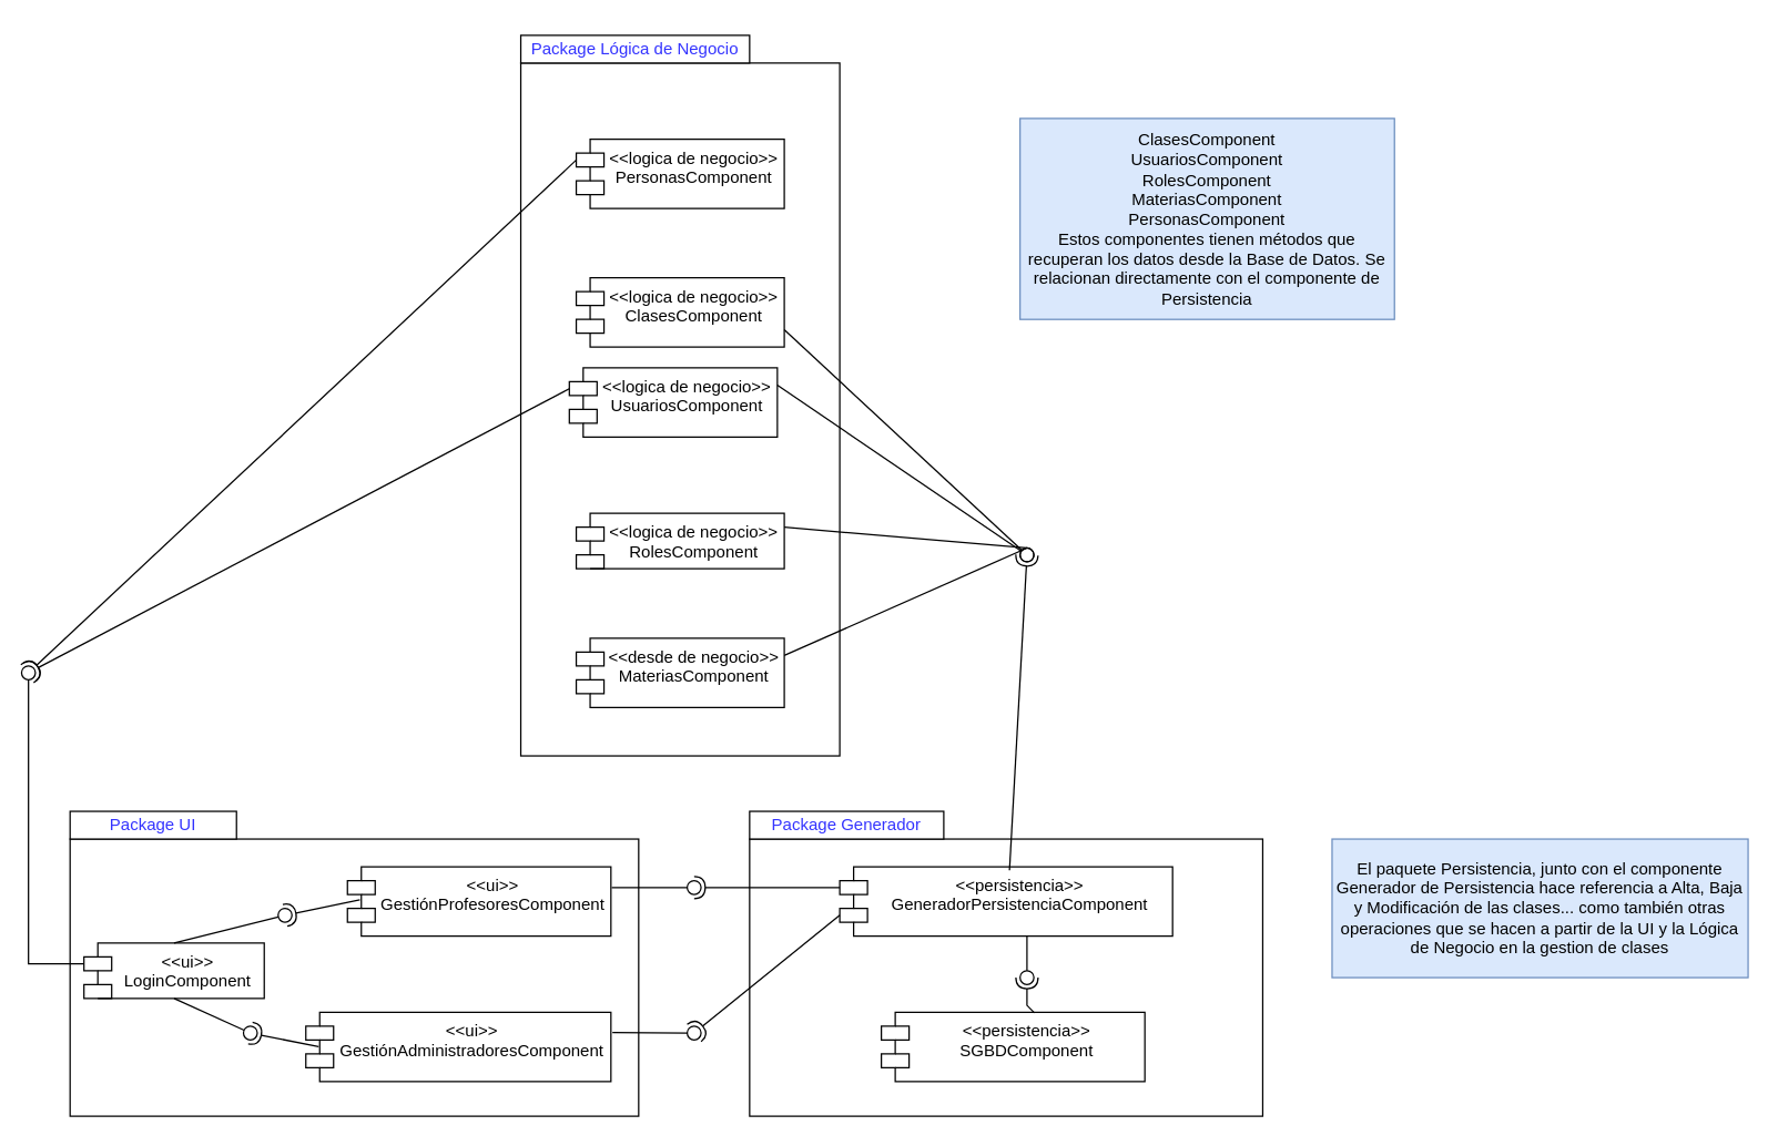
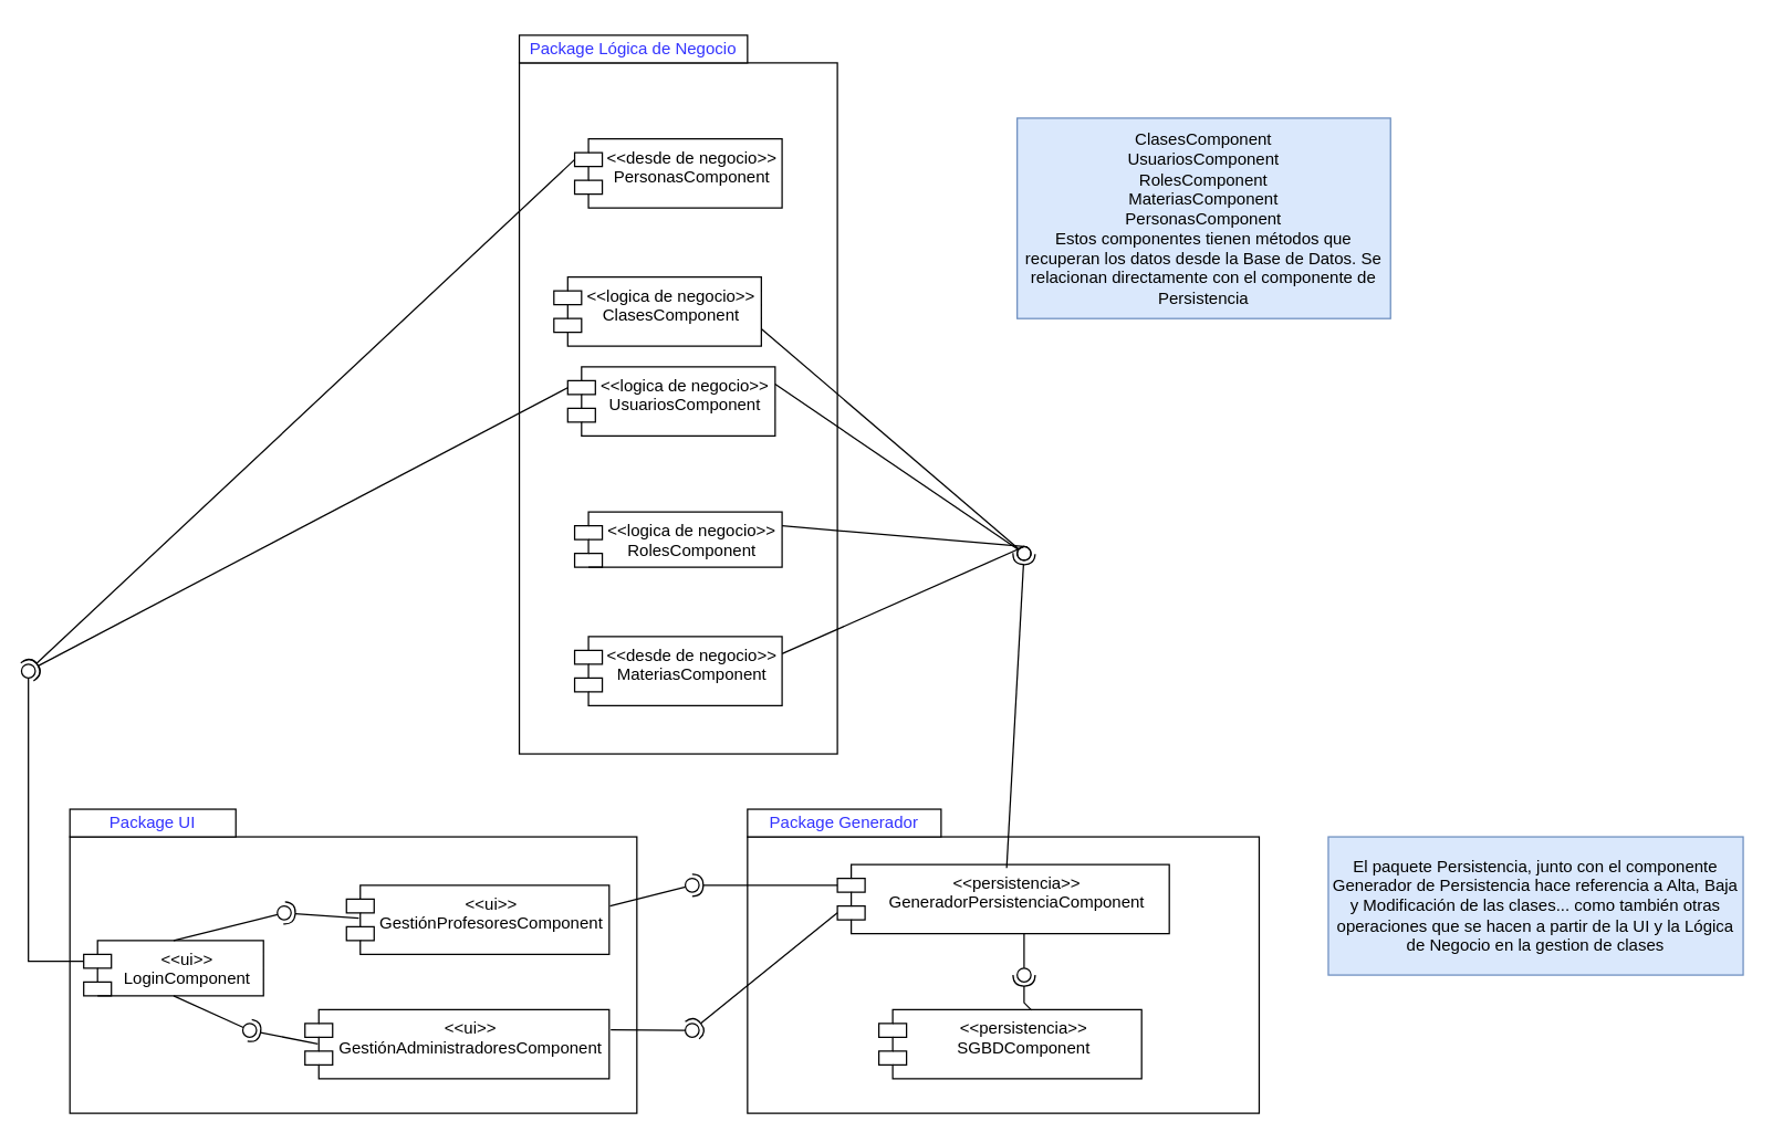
  <mxCell id="0" />
  <mxCell id="1" parent="0" />
  <mxCell id="2" value="" style="rounded=0;whiteSpace=wrap;html=1;" vertex="1" parent="1"><mxGeometry x="50" y="605" width="410" height="200" as="geometry" /></mxCell>
  <mxCell id="3" value="" style="rounded=0;whiteSpace=wrap;html=1;" vertex="1" parent="1"><mxGeometry x="50" y="585" width="120" height="20" as="geometry" /></mxCell>
  <mxCell id="4" value="" style="rounded=0;whiteSpace=wrap;html=1;" vertex="1" parent="1"><mxGeometry x="540" y="605" width="370" height="200" as="geometry" /></mxCell>
  <mxCell id="5" value="" style="rounded=0;whiteSpace=wrap;html=1;" vertex="1" parent="1"><mxGeometry x="540" y="585" width="140" height="20" as="geometry" /></mxCell>
  <mxCell id="6" value="Package Generador" style="text;html=1;strokeColor=none;fillColor=none;align=center;verticalAlign=middle;whiteSpace=wrap;rounded=0;fontColor=#3333FF;" vertex="1" parent="1"><mxGeometry x="545" y="580" width="130" height="30" as="geometry" /></mxCell>
  <mxCell id="7" value="" style="rounded=0;whiteSpace=wrap;html=1;" vertex="1" parent="1"><mxGeometry x="375" y="45" width="230" height="500" as="geometry" /></mxCell>
  <mxCell id="8" value="" style="rounded=0;whiteSpace=wrap;html=1;" vertex="1" parent="1"><mxGeometry x="375" y="25" width="165" height="20" as="geometry" /></mxCell>
  <mxCell id="9" value="Package UI" style="text;html=1;strokeColor=none;fillColor=none;align=center;verticalAlign=middle;whiteSpace=wrap;rounded=0;fontColor=#3333FF;" vertex="1" parent="1"><mxGeometry x="70" y="580" width="80" height="30" as="geometry" /></mxCell>
  <mxCell id="10" value="&amp;lt;&amp;lt;persistencia&amp;gt;&amp;gt;&lt;br&gt;SGBDComponent" style="shape=module;align=left;spacingLeft=20;align=center;verticalAlign=top;whiteSpace=wrap;html=1;" vertex="1" parent="1"><mxGeometry x="635" y="730" width="190" height="50" as="geometry" /></mxCell>
  <mxCell id="11" value="&amp;lt;&amp;lt;persistencia&amp;gt;&amp;gt;&lt;br&gt;GeneradorPersistenciaComponent" style="shape=module;align=left;spacingLeft=20;align=center;verticalAlign=top;whiteSpace=wrap;html=1;" vertex="1" parent="1"><mxGeometry x="605" y="625" width="240" height="50" as="geometry" /></mxCell>
  <mxCell id="12" value="" style="rounded=0;orthogonalLoop=1;jettySize=auto;html=1;endArrow=halfCircle;endFill=0;endSize=6;strokeWidth=1;sketch=0;exitX=0.581;exitY=0.009;exitDx=0;exitDy=0;exitPerimeter=0;" edge="1" parent="1" source="10"><mxGeometry relative="1" as="geometry"><mxPoint x="775" y="740" as="sourcePoint" /><mxPoint x="740" y="705" as="targetPoint" /><Array as="points"><mxPoint x="740" y="725" /></Array></mxGeometry></mxCell>
  <mxCell id="13" value="" style="rounded=0;orthogonalLoop=1;jettySize=auto;html=1;endArrow=oval;endFill=0;sketch=0;sourcePerimeterSpacing=0;targetPerimeterSpacing=0;endSize=10;" edge="1" parent="1"><mxGeometry relative="1" as="geometry"><mxPoint x="740" y="675" as="sourcePoint" /><mxPoint x="740" y="705" as="targetPoint" /><Array as="points"><mxPoint x="740" y="675" /></Array></mxGeometry></mxCell>
  <mxCell id="14" value="" style="ellipse;whiteSpace=wrap;html=1;align=center;aspect=fixed;fillColor=none;strokeColor=none;resizable=0;perimeter=centerPerimeter;rotatable=0;allowArrows=0;points=[];outlineConnect=1;flipV=1;" vertex="1" parent="1"><mxGeometry x="675" width="10" height="10" as="geometry" y="685" /></mxCell>
  <mxCell id="15" value="&amp;lt;&amp;lt;ui&amp;gt;&amp;gt;&lt;br&gt;LoginComponent" style="shape=module;align=left;spacingLeft=20;align=center;verticalAlign=top;whiteSpace=wrap;html=1;" vertex="1" parent="1"><mxGeometry x="60" y="680" width="130" height="40" as="geometry" /></mxCell>
- <mxCell id="16" value="&amp;lt;&amp;lt;ui&amp;gt;&amp;gt;&lt;br&gt;GestiónProfesoresComponent" style="shape=module;align=left;spacingLeft=20;align=center;verticalAlign=top;whiteSpace=wrap;html=1;" vertex="1" parent="1"><mxGeometry x="250" y="625" width="190" height="50" as="geometry" /></mxCell>
+ <mxCell id="16" value="&amp;lt;&amp;lt;ui&amp;gt;&amp;gt;&lt;br&gt;GestiónProfesoresComponent" style="shape=module;align=left;spacingLeft=20;align=center;verticalAlign=top;whiteSpace=wrap;html=1;" vertex="1" parent="1"><mxGeometry x="250" y="640" width="190" height="50" as="geometry" /></mxCell>
  <mxCell id="17" value="&amp;lt;&amp;lt;ui&amp;gt;&amp;gt;&lt;br&gt;GestiónAdministradoresComponent" style="shape=module;align=left;spacingLeft=20;align=center;verticalAlign=top;whiteSpace=wrap;html=1;" vertex="1" parent="1"><mxGeometry x="220" y="730" width="220" height="50" as="geometry" /></mxCell>
  <mxCell id="18" value="Package Lógica de Negocio" style="text;html=1;strokeColor=none;fillColor=none;align=center;verticalAlign=middle;whiteSpace=wrap;rounded=0;fontColor=#3333FF;" vertex="1" parent="1"><mxGeometry x="380" y="20" width="155" height="30" as="geometry" /></mxCell>
  <mxCell id="19" value="" style="rounded=0;orthogonalLoop=1;jettySize=auto;html=1;endArrow=halfCircle;endFill=0;endSize=6;strokeWidth=1;sketch=0;exitX=0.047;exitY=0.478;exitDx=0;exitDy=0;exitPerimeter=0;" edge="1" target="21" parent="1" source="16"><mxGeometry relative="1" as="geometry"><mxPoint x="257.67" y="659.7" as="sourcePoint" /></mxGeometry></mxCell>
  <mxCell id="20" value="" style="rounded=0;orthogonalLoop=1;jettySize=auto;html=1;endArrow=oval;endFill=0;sketch=0;sourcePerimeterSpacing=0;targetPerimeterSpacing=0;endSize=10;exitX=0.5;exitY=0;exitDx=0;exitDy=0;entryX=1.084;entryY=0.527;entryDx=0;entryDy=0;entryPerimeter=0;" edge="1" target="21" parent="1" source="15"><mxGeometry relative="1" as="geometry"><mxPoint x="245" y="650" as="sourcePoint" /><mxPoint x="210" y="665" as="targetPoint" /></mxGeometry></mxCell>
  <mxCell id="21" value="" style="ellipse;whiteSpace=wrap;html=1;align=center;aspect=fixed;fillColor=none;strokeColor=none;resizable=0;perimeter=centerPerimeter;rotatable=0;allowArrows=0;points=[];outlineConnect=1;" vertex="1" parent="1"><mxGeometry x="200" y="655" width="10" height="10" as="geometry" /></mxCell>
  <mxCell id="22" value="" style="rounded=0;orthogonalLoop=1;jettySize=auto;html=1;endArrow=halfCircle;endFill=0;endSize=6;strokeWidth=1;sketch=0;exitX=0.042;exitY=0.497;exitDx=0;exitDy=0;exitPerimeter=0;" edge="1" parent="1" source="17"><mxGeometry relative="1" as="geometry"><mxPoint x="230.65" y="744.93" as="sourcePoint" /><mxPoint x="180" y="745" as="targetPoint" /></mxGeometry></mxCell>
  <mxCell id="23" value="" style="rounded=0;orthogonalLoop=1;jettySize=auto;html=1;endArrow=oval;endFill=0;sketch=0;sourcePerimeterSpacing=0;targetPerimeterSpacing=0;endSize=10;exitX=0.5;exitY=1;exitDx=0;exitDy=0;" edge="1" parent="1" source="15"><mxGeometry relative="1" as="geometry"><mxPoint x="250" y="755" as="sourcePoint" /><mxPoint x="180" y="745" as="targetPoint" /></mxGeometry></mxCell>
  <mxCell id="24" value="" style="ellipse;whiteSpace=wrap;html=1;align=center;aspect=fixed;fillColor=none;strokeColor=none;resizable=0;perimeter=centerPerimeter;rotatable=0;allowArrows=0;points=[];outlineConnect=1;" vertex="1" parent="1"><mxGeometry x="265" y="750" width="10" height="10" as="geometry" /></mxCell>
  <mxCell id="25" value="" style="rounded=0;orthogonalLoop=1;jettySize=auto;html=1;endArrow=halfCircle;endFill=0;endSize=6;strokeWidth=1;sketch=0;exitX=0;exitY=0;exitDx=0;exitDy=15;exitPerimeter=0;" edge="1" target="27" parent="1" source="11"><mxGeometry relative="1" as="geometry"><mxPoint x="520" y="640" as="sourcePoint" /></mxGeometry></mxCell>
  <mxCell id="26" value="" style="rounded=0;orthogonalLoop=1;jettySize=auto;html=1;endArrow=oval;endFill=0;sketch=0;sourcePerimeterSpacing=0;targetPerimeterSpacing=0;endSize=10;exitX=1.003;exitY=0.302;exitDx=0;exitDy=0;exitPerimeter=0;" edge="1" target="27" parent="1" source="16"><mxGeometry relative="1" as="geometry"><mxPoint x="480" y="640" as="sourcePoint" /></mxGeometry></mxCell>
  <mxCell id="27" value="" style="ellipse;whiteSpace=wrap;html=1;align=center;aspect=fixed;fillColor=none;strokeColor=none;resizable=0;perimeter=centerPerimeter;rotatable=0;allowArrows=0;points=[];outlineConnect=1;" vertex="1" parent="1"><mxGeometry x="495" y="635" width="10" height="10" as="geometry" /></mxCell>
  <mxCell id="28" value="" style="rounded=0;orthogonalLoop=1;jettySize=auto;html=1;endArrow=halfCircle;endFill=0;endSize=6;strokeWidth=1;sketch=0;exitX=0;exitY=0;exitDx=0;exitDy=35;exitPerimeter=0;" edge="1" target="30" parent="1" source="11"><mxGeometry relative="1" as="geometry"><mxPoint x="600" y="655" as="sourcePoint" /></mxGeometry></mxCell>
  <mxCell id="29" value="" style="rounded=0;orthogonalLoop=1;jettySize=auto;html=1;endArrow=oval;endFill=0;sketch=0;sourcePerimeterSpacing=0;targetPerimeterSpacing=0;endSize=10;exitX=1.005;exitY=0.293;exitDx=0;exitDy=0;exitPerimeter=0;" edge="1" target="30" parent="1" source="17"><mxGeometry relative="1" as="geometry"><mxPoint x="440" y="747.5" as="sourcePoint" /></mxGeometry></mxCell>
  <mxCell id="30" value="" style="ellipse;whiteSpace=wrap;html=1;align=center;aspect=fixed;fillColor=none;strokeColor=none;resizable=0;perimeter=centerPerimeter;rotatable=0;allowArrows=0;points=[];outlineConnect=1;" vertex="1" parent="1"><mxGeometry x="495" y="740" width="10" height="10" as="geometry" /></mxCell>
  <mxCell id="31" value="El paquete Persistencia, junto con el componente Generador de Persistencia hace referencia a Alta, Baja y Modificación de las clases... como también otras operaciones que se hacen a partir de la UI y la Lógica de Negocio en la gestion de clases" style="text;html=1;strokeColor=#6c8ebf;fillColor=#dae8fc;align=center;verticalAlign=middle;whiteSpace=wrap;rounded=0;" vertex="1" parent="1"><mxGeometry x="960" y="605" width="300" height="100" as="geometry" /></mxCell>
- <mxCell id="32" value="&amp;lt;&amp;lt;logica de negocio&amp;gt;&amp;gt;&lt;br&gt;ClasesComponent" style="shape=module;align=left;spacingLeft=20;align=center;verticalAlign=top;whiteSpace=wrap;html=1;" vertex="1" parent="1"><mxGeometry x="415" y="200" width="150" height="50" as="geometry" /></mxCell>
+ <mxCell id="32" value="&amp;lt;&amp;lt;logica de negocio&amp;gt;&amp;gt;&lt;br&gt;ClasesComponent" style="shape=module;align=left;spacingLeft=20;align=center;verticalAlign=top;whiteSpace=wrap;html=1;" vertex="1" parent="1"><mxGeometry x="400" y="200" width="150" height="50" as="geometry" /></mxCell>
  <mxCell id="33" value="" style="rounded=0;orthogonalLoop=1;jettySize=auto;html=1;endArrow=halfCircle;endFill=0;endSize=6;strokeWidth=1;sketch=0;exitX=0.51;exitY=0.052;exitDx=0;exitDy=0;exitPerimeter=0;" edge="1" target="35" parent="1" source="11"><mxGeometry relative="1" as="geometry"><mxPoint x="760" y="400" as="sourcePoint" /></mxGeometry></mxCell>
  <mxCell id="34" value="" style="rounded=0;orthogonalLoop=1;jettySize=auto;html=1;endArrow=oval;endFill=0;sketch=0;sourcePerimeterSpacing=0;targetPerimeterSpacing=0;endSize=10;exitX=1;exitY=0.75;exitDx=0;exitDy=0;" edge="1" target="35" parent="1" source="32"><mxGeometry relative="1" as="geometry"><mxPoint x="720" y="400" as="sourcePoint" /></mxGeometry></mxCell>
  <mxCell id="35" value="" style="ellipse;whiteSpace=wrap;html=1;align=center;aspect=fixed;fillColor=none;strokeColor=none;resizable=0;perimeter=centerPerimeter;rotatable=0;allowArrows=0;points=[];outlineConnect=1;" vertex="1" parent="1"><mxGeometry x="735" y="395" width="10" height="10" as="geometry" /></mxCell>
  <mxCell id="36" value="&amp;lt;&amp;lt;logica de negocio&amp;gt;&amp;gt;&lt;br&gt;UsuariosComponent" style="shape=module;align=left;spacingLeft=20;align=center;verticalAlign=top;whiteSpace=wrap;html=1;" vertex="1" parent="1"><mxGeometry x="410" y="265" width="150" height="50" as="geometry" /></mxCell>
  <mxCell id="37" value="" style="rounded=0;orthogonalLoop=1;jettySize=auto;html=1;endArrow=oval;endFill=0;sketch=0;sourcePerimeterSpacing=0;targetPerimeterSpacing=0;endSize=10;exitX=1;exitY=0.25;exitDx=0;exitDy=0;entryX=0.09;entryY=0.2;entryDx=0;entryDy=0;entryPerimeter=0;" edge="1" parent="1" source="36" target="35"><mxGeometry relative="1" as="geometry"><mxPoint x="645" y="405" as="sourcePoint" /><mxPoint x="740" y="472" as="targetPoint" /></mxGeometry></mxCell>
  <mxCell id="38" value="&amp;lt;&amp;lt;logica de negocio&amp;gt;&amp;gt;&lt;br&gt;RolesComponent" style="shape=module;align=left;spacingLeft=20;align=center;verticalAlign=top;whiteSpace=wrap;html=1;" vertex="1" parent="1"><mxGeometry x="415" y="370" width="150" height="40" as="geometry" /></mxCell>
  <mxCell id="39" value="&amp;lt;&amp;lt;desde de negocio&amp;gt;&amp;gt;&lt;br&gt;MateriasComponent" style="shape=module;align=left;spacingLeft=20;align=center;verticalAlign=top;whiteSpace=wrap;html=1;" vertex="1" parent="1"><mxGeometry x="415" y="460" width="150" height="50" as="geometry" /></mxCell>
  <mxCell id="40" value="" style="endArrow=none;html=1;rounded=0;exitX=1;exitY=0.25;exitDx=0;exitDy=0;" edge="1" parent="1" source="38"><mxGeometry width="50" height="50" relative="1" as="geometry"><mxPoint x="530" y="365" as="sourcePoint" /><mxPoint x="740" y="395" as="targetPoint" /></mxGeometry></mxCell>
  <mxCell id="41" value="" style="endArrow=none;html=1;rounded=0;exitX=1;exitY=0.25;exitDx=0;exitDy=0;" edge="1" parent="1" source="39"><mxGeometry width="50" height="50" relative="1" as="geometry"><mxPoint x="530" y="365" as="sourcePoint" /><mxPoint x="740" y="395" as="targetPoint" /></mxGeometry></mxCell>
  <mxCell id="42" value="" style="rounded=0;orthogonalLoop=1;jettySize=auto;html=1;endArrow=halfCircle;endFill=0;endSize=6;strokeWidth=1;sketch=0;exitX=0;exitY=0;exitDx=0;exitDy=15;exitPerimeter=0;" edge="1" parent="1" source="36"><mxGeometry relative="1" as="geometry"><mxPoint x="430" y="540" as="sourcePoint" /><mxPoint x="20" y="485" as="targetPoint" /></mxGeometry></mxCell>
  <mxCell id="43" value="" style="rounded=0;orthogonalLoop=1;jettySize=auto;html=1;endArrow=oval;endFill=0;sketch=0;sourcePerimeterSpacing=0;targetPerimeterSpacing=0;endSize=10;exitX=0;exitY=0;exitDx=0;exitDy=15;exitPerimeter=0;" edge="1" parent="1" source="15"><mxGeometry relative="1" as="geometry"><mxPoint x="390" y="540" as="sourcePoint" /><mxPoint x="20" y="485" as="targetPoint" /><Array as="points"><mxPoint x="20" y="695" /></Array></mxGeometry></mxCell>
  <mxCell id="44" value="" style="ellipse;whiteSpace=wrap;html=1;align=center;aspect=fixed;fillColor=none;strokeColor=none;resizable=0;perimeter=centerPerimeter;rotatable=0;allowArrows=0;points=[];outlineConnect=1;" vertex="1" parent="1"><mxGeometry x="405" y="535" width="10" height="10" as="geometry" /></mxCell>
  <mxCell id="45" value="ClasesComponent&lt;br&gt;UsuariosComponent&lt;br&gt;RolesComponent&lt;br&gt;MateriasComponent&lt;br&gt;PersonasComponent&lt;br&gt;Estos componentes tienen métodos que recuperan los datos desde la Base de Datos. Se relacionan directamente con el componente de Persistencia" style="text;html=1;strokeColor=#6c8ebf;fillColor=#dae8fc;align=center;verticalAlign=middle;whiteSpace=wrap;rounded=0;" vertex="1" parent="1"><mxGeometry x="735" y="85" width="270" height="145" as="geometry" /></mxCell>
- <mxCell id="46" value="&amp;lt;&amp;lt;logica de negocio&amp;gt;&amp;gt;&lt;br&gt;PersonasComponent" style="shape=module;align=left;spacingLeft=20;align=center;verticalAlign=top;whiteSpace=wrap;html=1;" vertex="1" parent="1"><mxGeometry x="415" y="100" width="150" height="50" as="geometry" /></mxCell>
+ <mxCell id="46" value="&amp;lt;&amp;lt;desde de negocio&amp;gt;&amp;gt;&lt;br&gt;PersonasComponent" style="shape=module;align=left;spacingLeft=20;align=center;verticalAlign=top;whiteSpace=wrap;html=1;" vertex="1" parent="1"><mxGeometry x="415" y="100" width="150" height="50" as="geometry" /></mxCell>
  <mxCell id="47" value="" style="rounded=0;orthogonalLoop=1;jettySize=auto;html=1;endArrow=halfCircle;endFill=0;endSize=6;strokeWidth=1;sketch=0;exitX=0;exitY=0;exitDx=0;exitDy=15;exitPerimeter=0;" edge="1" parent="1"><mxGeometry relative="1" as="geometry"><mxPoint x="415" y="115" as="sourcePoint" /><mxPoint x="20" y="485" as="targetPoint" /></mxGeometry></mxCell>
